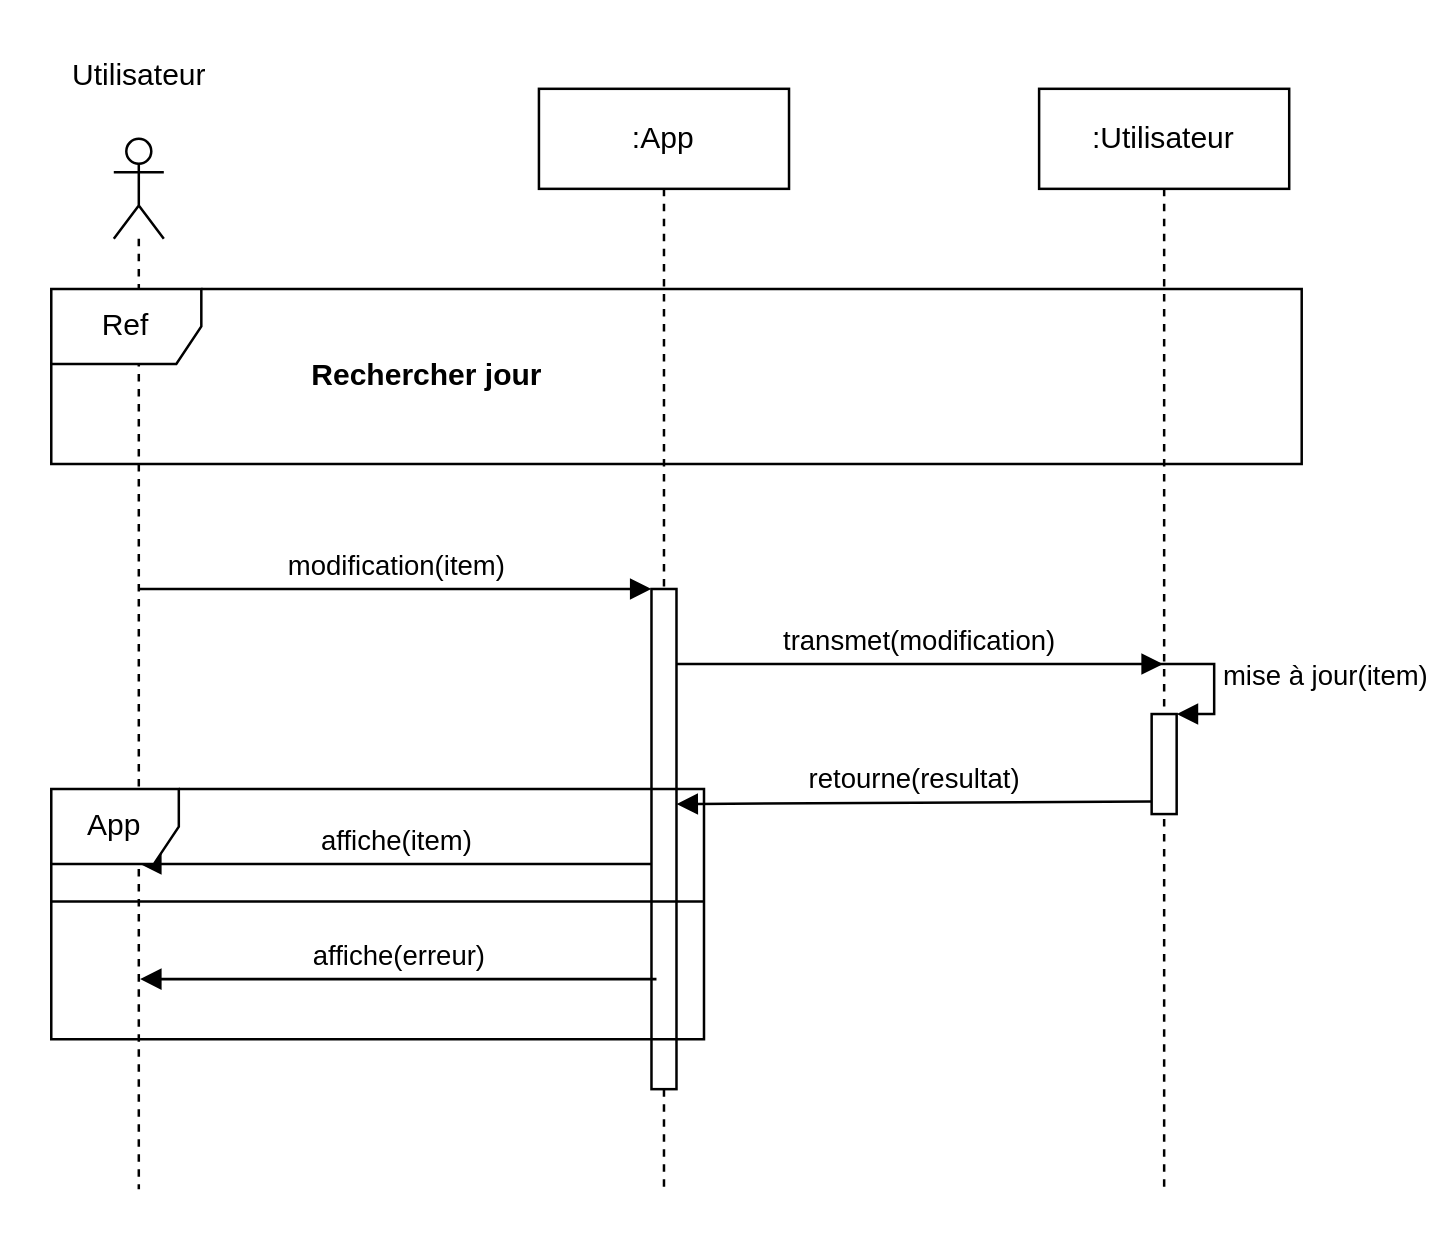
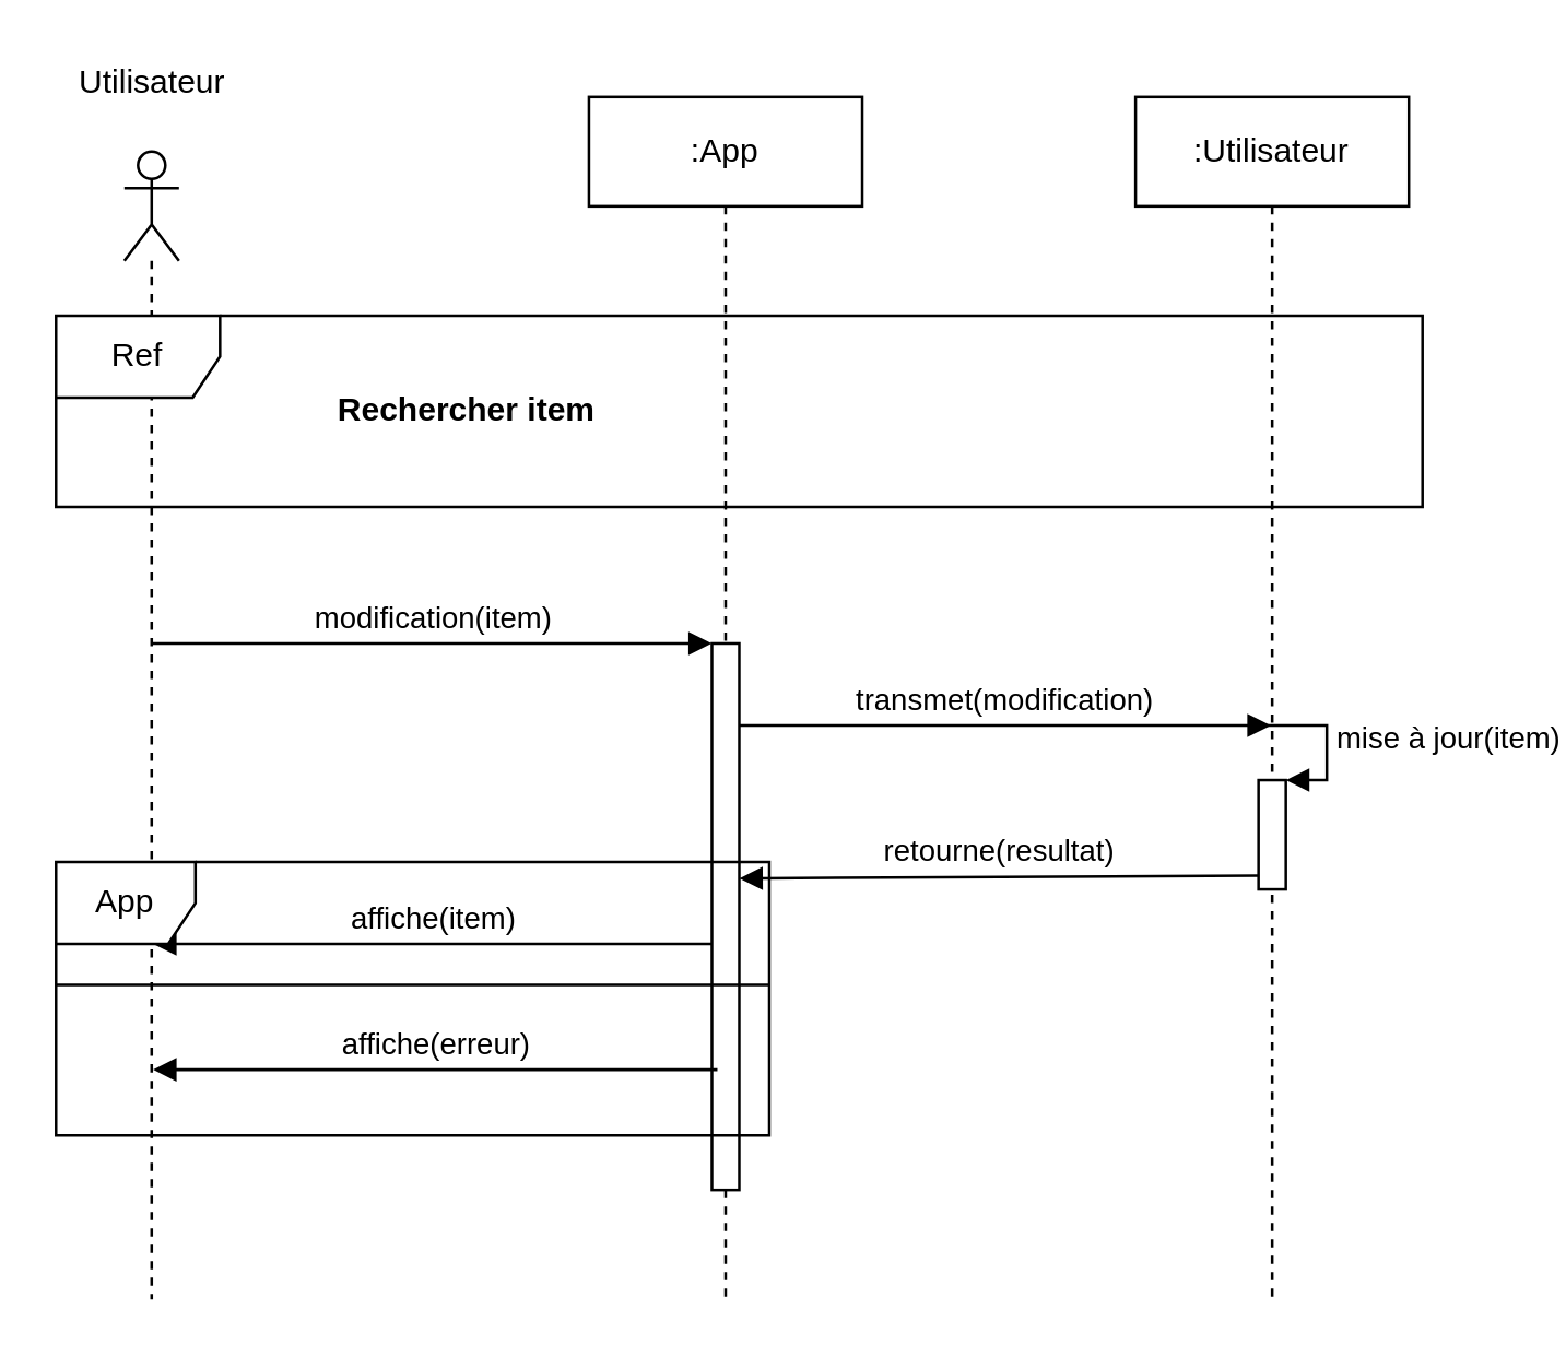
  <mxCell id="0" />
  <mxCell id="1" parent="0" />
  <mxCell id="2" value="" style="shape=umlLifeline;participant=umlActor;perimeter=lifelinePerimeter;whiteSpace=wrap;html=1;container=1;collapsible=0;recursiveResize=0;verticalAlign=top;spacingTop=36;outlineConnect=0;" vertex="1" parent="1"><mxGeometry x="45" y="55" width="20" height="420" as="geometry" /></mxCell>
  <mxCell id="3" value="Utilisateur" style="text;html=1;align=center;verticalAlign=middle;resizable=0;points=[];autosize=1;" vertex="1" parent="1"><mxGeometry x="20" y="20" width="70" height="20" as="geometry" /></mxCell>
  <mxCell id="4" value=":App" style="shape=umlLifeline;perimeter=lifelinePerimeter;whiteSpace=wrap;html=1;container=1;collapsible=0;recursiveResize=0;outlineConnect=0;" vertex="1" parent="1"><mxGeometry x="215" y="35" width="100" height="440" as="geometry" /></mxCell>
  <mxCell id="5" value="" style="html=1;points=[];perimeter=orthogonalPerimeter;" vertex="1" parent="4"><mxGeometry x="45" y="200" width="10" height="200" as="geometry" /></mxCell>
  <mxCell id="6" value=":Utilisateur" style="shape=umlLifeline;perimeter=lifelinePerimeter;whiteSpace=wrap;html=1;container=1;collapsible=0;recursiveResize=0;outlineConnect=0;" vertex="1" parent="1"><mxGeometry x="415" y="35" width="100" height="440" as="geometry" /></mxCell>
  <mxCell id="7" value="" style="html=1;points=[];perimeter=orthogonalPerimeter;" vertex="1" parent="6"><mxGeometry x="45" y="250" width="10" height="40" as="geometry" /></mxCell>
  <mxCell id="8" value="mise à jour(item)" style="edgeStyle=orthogonalEdgeStyle;html=1;align=left;spacingLeft=2;endArrow=block;rounded=0;entryX=1;entryY=0;" edge="1" target="7" parent="6"><mxGeometry relative="1" as="geometry"><mxPoint x="45" y="230" as="sourcePoint" /><Array as="points"><mxPoint x="70" y="230" /></Array></mxGeometry></mxCell>
  <mxCell id="9" value="Ref" style="shape=umlFrame;whiteSpace=wrap;html=1;" vertex="1" parent="1"><mxGeometry x="20" y="115" width="500" height="70" as="geometry" /></mxCell>
  <mxCell id="10" value="modification(item)" style="html=1;verticalAlign=bottom;endArrow=block;entryX=0;entryY=0;" edge="1" target="5" parent="1"><mxGeometry relative="1" as="geometry"><mxPoint x="55" y="235" as="sourcePoint" /></mxGeometry></mxCell>
  <mxCell id="11" value="transmet(modification)" style="html=1;verticalAlign=bottom;endArrow=block;" edge="1" target="6" parent="1" source="5"><mxGeometry relative="1" as="geometry"><mxPoint x="275" y="265" as="sourcePoint" /><mxPoint x="445" y="265" as="targetPoint" /><Array as="points"><mxPoint x="380" y="265" /></Array></mxGeometry></mxCell>
  <mxCell id="12" value="retourne(resultat)" style="html=1;verticalAlign=bottom;endArrow=block;exitX=0;exitY=0.875;exitDx=0;exitDy=0;exitPerimeter=0;" edge="1" parent="1" source="7"><mxGeometry relative="1" as="geometry"><mxPoint x="460" y="385" as="sourcePoint" /><mxPoint x="270" y="321" as="targetPoint" /><Array as="points" /></mxGeometry></mxCell>
  <mxCell id="13" value="affiche(item)" style="html=1;verticalAlign=bottom;endArrow=block;" edge="1" parent="1"><mxGeometry relative="1" as="geometry"><mxPoint x="260" y="345" as="sourcePoint" /><mxPoint x="55.5" y="345" as="targetPoint" /><Array as="points"><mxPoint x="150" y="345" /></Array></mxGeometry></mxCell>
  <mxCell id="14" value="affiche(erreur)" style="html=1;verticalAlign=bottom;endArrow=block;exitX=0.1;exitY=0.98;exitDx=0;exitDy=0;exitPerimeter=0;" edge="1" parent="1"><mxGeometry relative="1" as="geometry"><mxPoint x="262" y="391" as="sourcePoint" /><mxPoint x="55.5" y="391" as="targetPoint" /></mxGeometry></mxCell>
- <mxCell id="15" value="Rechercher jour" style="text;html=1;align=center;verticalAlign=middle;resizable=0;points=[];autosize=1;fontStyle=1" vertex="1" parent="1"><mxGeometry x="115" y="140" width="110" height="20" as="geometry" /></mxCell>
+ <mxCell id="15" value="Rechercher item" style="text;html=1;align=center;verticalAlign=middle;resizable=0;points=[];autosize=1;fontStyle=1" vertex="1" parent="1"><mxGeometry x="115" y="140" width="110" height="20" as="geometry" /></mxCell>
  <mxCell id="16" value="App" style="shape=umlFrame;whiteSpace=wrap;html=1;width=51;height=30;" vertex="1" parent="1"><mxGeometry x="20" y="315" width="261" height="100" as="geometry" /></mxCell>
  <mxCell id="17" value="" style="line;strokeWidth=1;fillColor=none;align=left;verticalAlign=middle;spacingTop=-1;spacingLeft=3;spacingRight=3;rotatable=0;labelPosition=right;points=[];portConstraint=eastwest;" vertex="1" parent="1"><mxGeometry x="20" y="356" width="261" height="8" as="geometry" /></mxCell>
